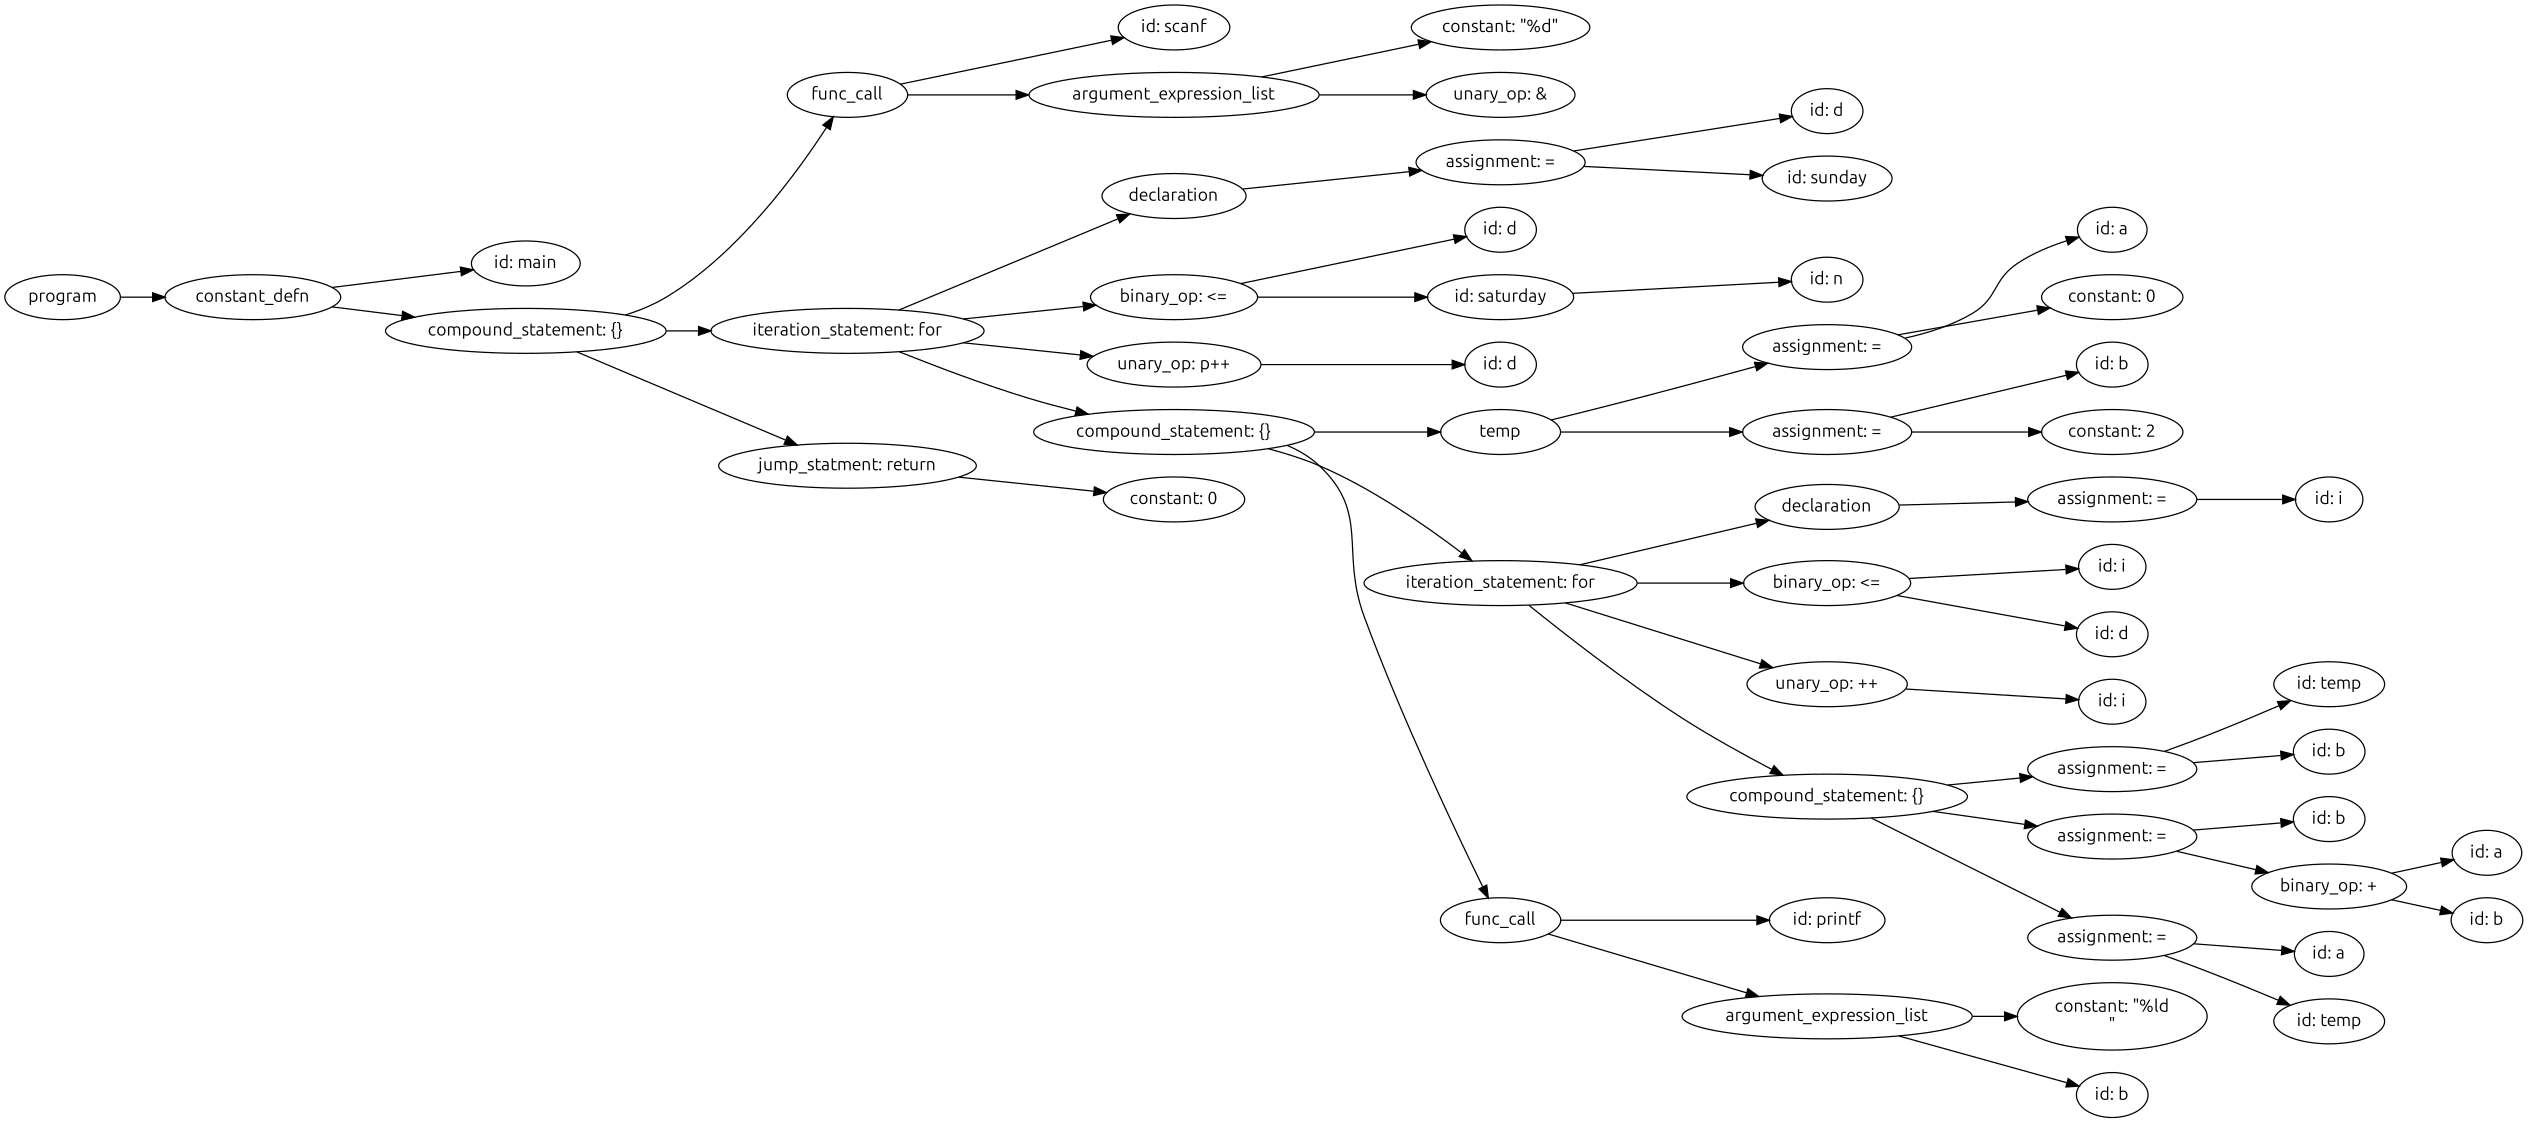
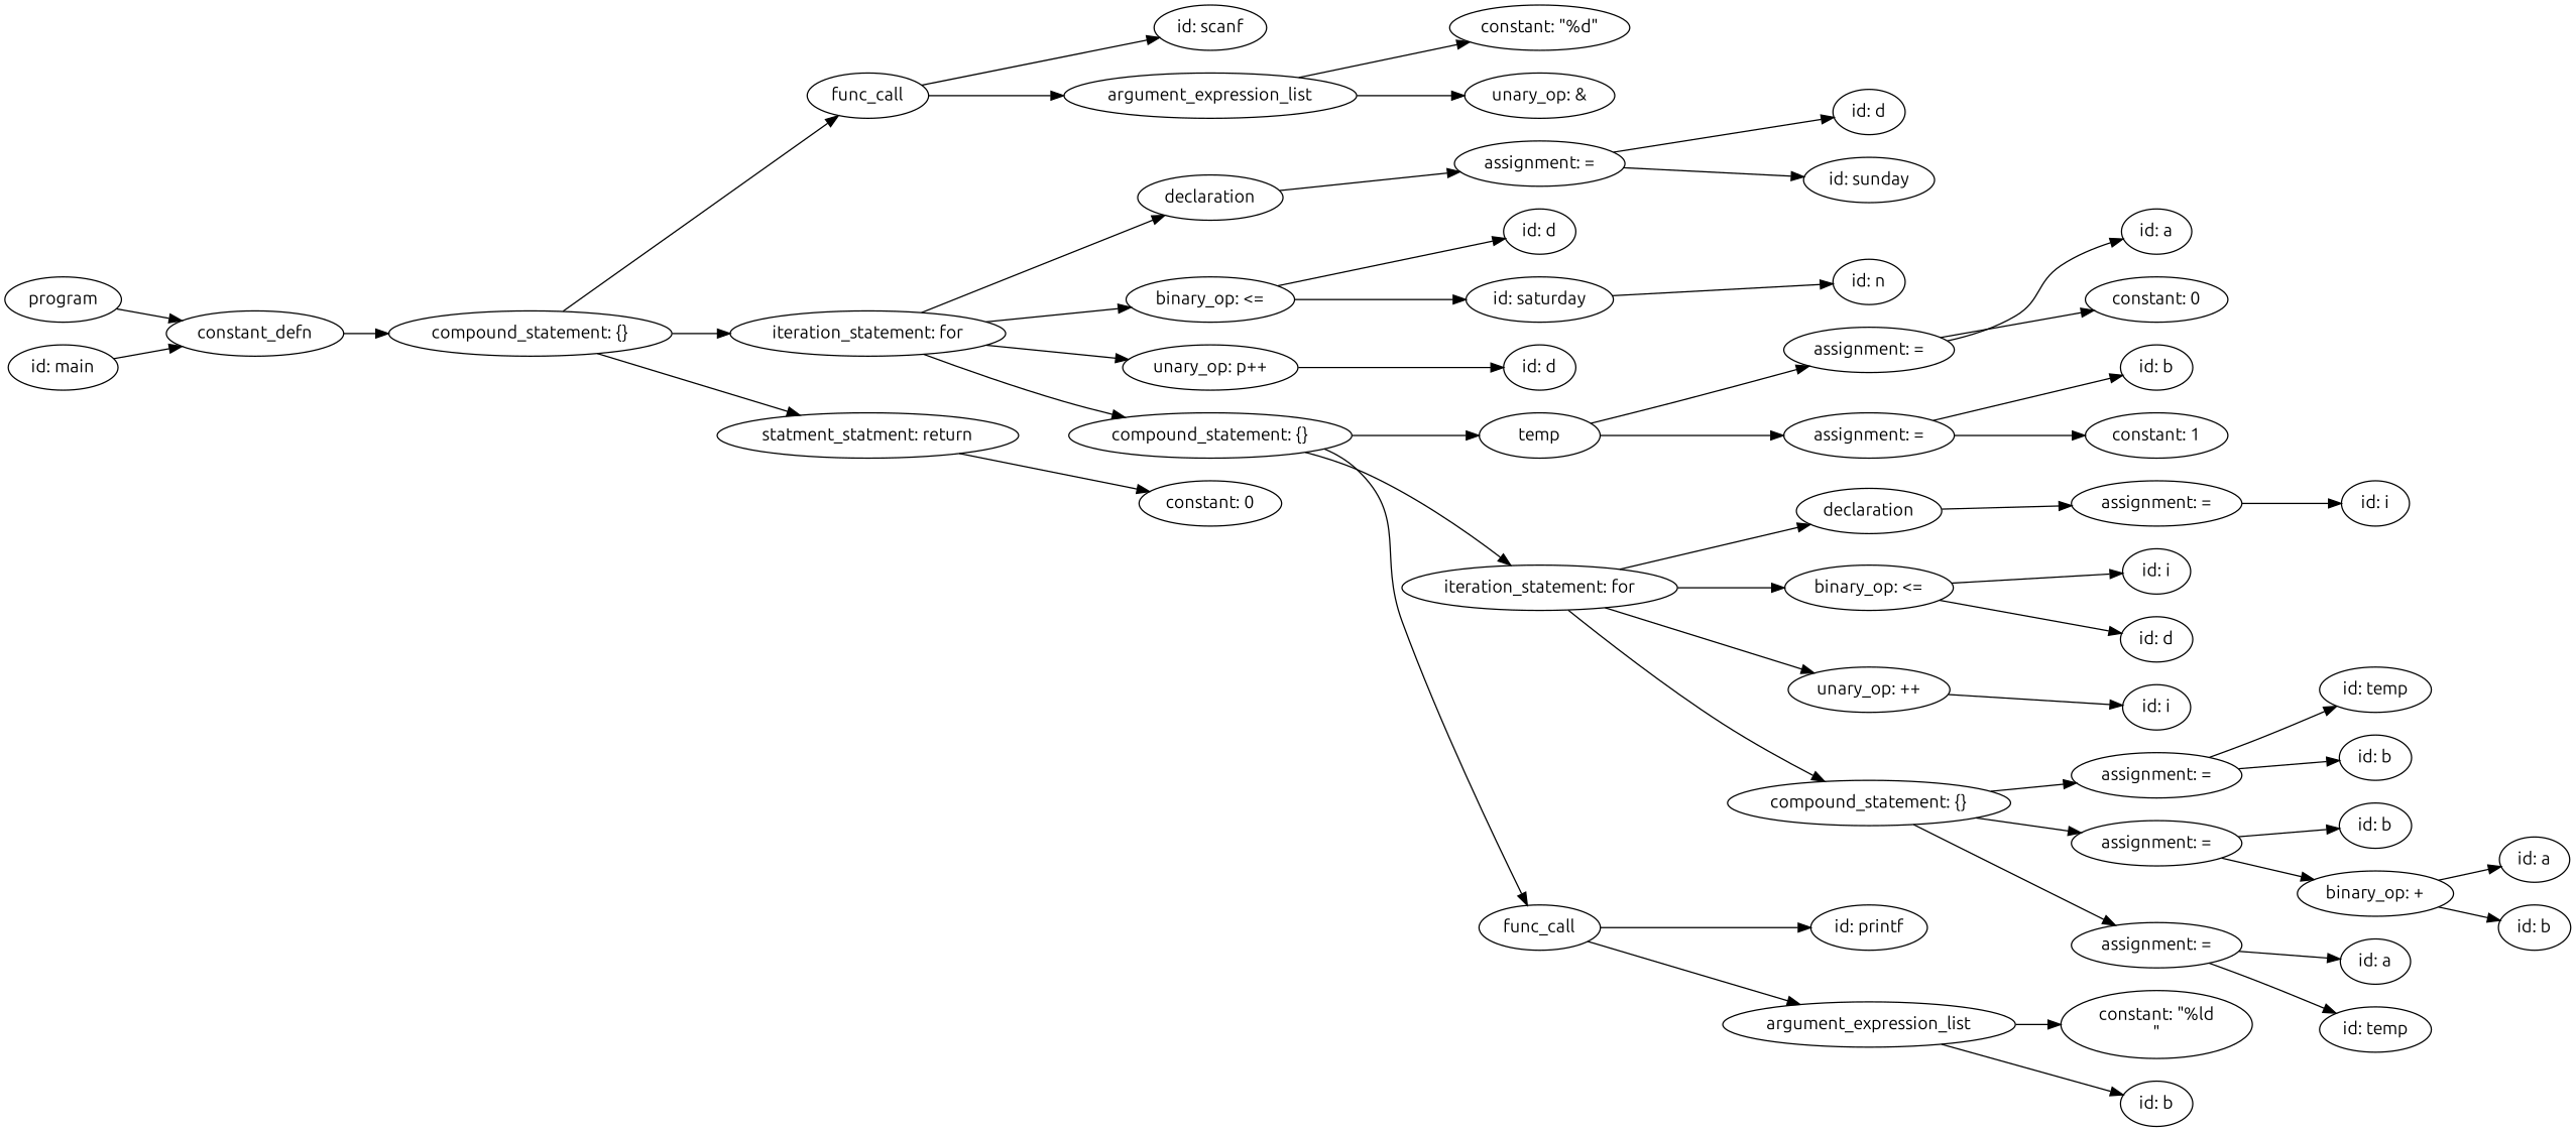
  strict digraph {
    fontname=Ubuntu
    rankdir=LR
    node [fontname=Ubuntu]
    edge [fontname=Ubuntu]
    n1 [height=0.5 label=program width=1.1389]
    n2 [height=0.5 label=constant_defn width=1.6667]
    n3 [height=0.5 label="id: main" width=1.125]
    n4 [height=0.5 label="compound_statement: {}" width=2.7984]
    n5 [height=0.5 label=func_call width=1.2096]
    n6 [height=0.5 label="iteration_statement: for" width=2.5998]
-   n7 [height=0.5 label="jump_statment: return" width=2.4914]
+   n7 [height=0.5 label="statment_statment: return" width=2.4914]
    n8 [height=0.5 label="id: scanf" width=1.1389]
    n9 [height=0.5 label=argument_expression_list width=2.8194]
    n10 [height=0.5 label=declaration width=1.3902]
    n11 [height=0.5 label="binary_op: <=" width=1.7151]
    n12 [height=0.5 label="unary_op: p++" width=1.7693]
    n13 [height=0.5 label="compound_statement: {}" width=2.7984]
    n14 [height=0.5 label="constant: 0" width=1.375]
    n15 [height=0.5 label="constant: \"%d\"" width=1.8056]
    n16 [height=0.5 label="unary_op: &" width=1.5556]
    n17 [height=0.5 label="assignment: =" width=1.6971]
    n18 [height=0.5 label="id: d" width=0.75]
    n19 [height=0.5 label="id: saturday" width=1.4444]
    n20 [height=0.5 label="id: d" width=0.75]
    n21 [height=0.5 label=temp width=1.336]
    n22 [height=0.5 label="iteration_statement: for" width=2.5998]
    n23 [height=0.5 label=func_call width=1.2096]
    n24 [height=0.5 label="id: d" width=0.75]
    n25 [height=0.5 label="id: sunday" width=1.3194]
    n26 [height=0.5 label="id: n" width=0.75]
    n27 [height=0.5 label="assignment: =" width=1.6971]
    n28 [height=0.5 label="assignment: =" width=1.6971]
    n29 [height=0.5 label=declaration width=1.3902]
    n30 [height=0.5 label="binary_op: <=" width=1.7151]
    n31 [height=0.5 label="unary_op: ++" width=1.6667]
    n32 [height=0.5 label="compound_statement: {}" width=2.7984]
    n33 [height=0.5 label="id: printf" width=1.1735]
    n34 [height=0.5 label=argument_expression_list width=2.8194]
    n35 [height=0.5 label="id: a" width=0.75]
    n36 [height=0.5 label="constant: 0" width=1.375]
    n37 [height=0.5 label="id: b" width=0.75]
-   n38 [height=0.5 label="constant: 2" width=1.375]
+   n38 [height=0.5 label="constant: 1" width=1.375]
    n39 [height=0.5 label="assignment: =" width=1.6971]
    n40 [height=0.5 label="id: i" width=0.75]
    n41 [height=0.5 label="id: d" width=0.75]
    n42 [height=0.5 label="id: i" width=0.75]
    n43 [height=0.5 label="assignment: =" width=1.6971]
    n44 [height=0.5 label="assignment: =" width=1.6971]
    n45 [height=0.5 label="assignment: =" width=1.6971]
    n46 [height=0.75 label="constant: \"%ld\n\"" width=1.9306]
    n47 [height=0.5 label="id: b" width=0.75]
    n48 [height=0.5 label="id: i" width=0.75]
    n49 [height=0.5 label="id: temp" width=1.125]
    n50 [height=0.5 label="id: b" width=0.75]
    n51 [height=0.5 label="id: b" width=0.75]
    n52 [height=0.5 label="binary_op: +" width=1.5707]
    n53 [height=0.5 label="id: a" width=0.75]
    n54 [height=0.5 label="id: temp" width=1.125]
    n55 [height=0.5 label="id: a" width=0.75]
    n56 [height=0.5 label="id: b" width=0.75]
    n1 -> n2
-   n2 -> n3
+   n3 -> n2
    n2 -> n4
    n4 -> n5
    n4 -> n6
    n4 -> n7
    n5 -> n8
    n5 -> n9
    n6 -> n10
    n6 -> n11
    n6 -> n12
    n6 -> n13
    n7 -> n14
    n9 -> n15
    n9 -> n16
    n10 -> n17
    n11 -> n18
    n11 -> n19
    n12 -> n20
    n13 -> n21
    n13 -> n22
    n13 -> n23
    n17 -> n24
    n17 -> n25
    n19 -> n26
    n21 -> n27
    n21 -> n28
    n22 -> n29
    n22 -> n30
    n22 -> n31
    n22 -> n32
    n23 -> n33
    n23 -> n34
    n27 -> n35
    n27 -> n36
    n28 -> n37
    n28 -> n38
    n29 -> n39
    n30 -> n40
    n30 -> n41
    n31 -> n42
    n32 -> n43
    n32 -> n44
    n32 -> n45
    n34 -> n46
    n34 -> n47
    n39 -> n48
    n43 -> n49
    n43 -> n50
    n44 -> n51
    n44 -> n52
    n45 -> n53
    n45 -> n54
    n52 -> n55
    n52 -> n56
  }
